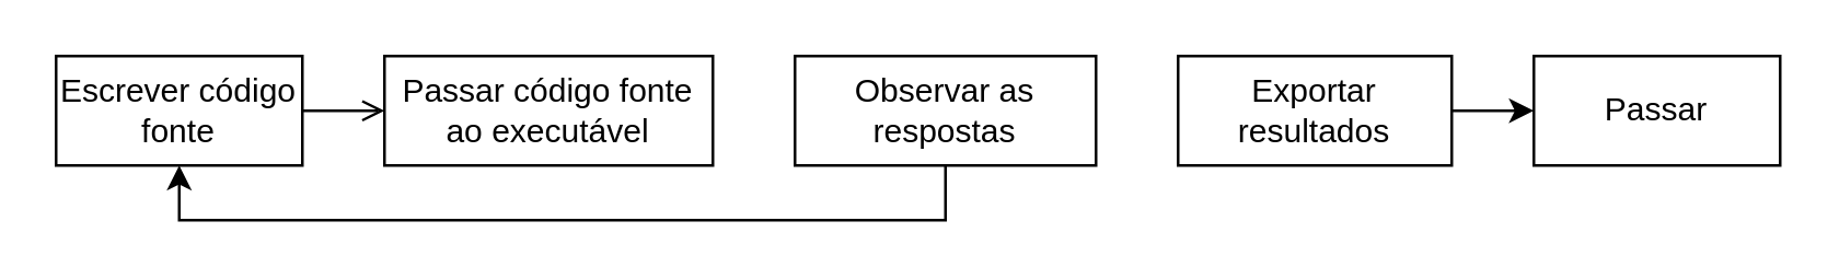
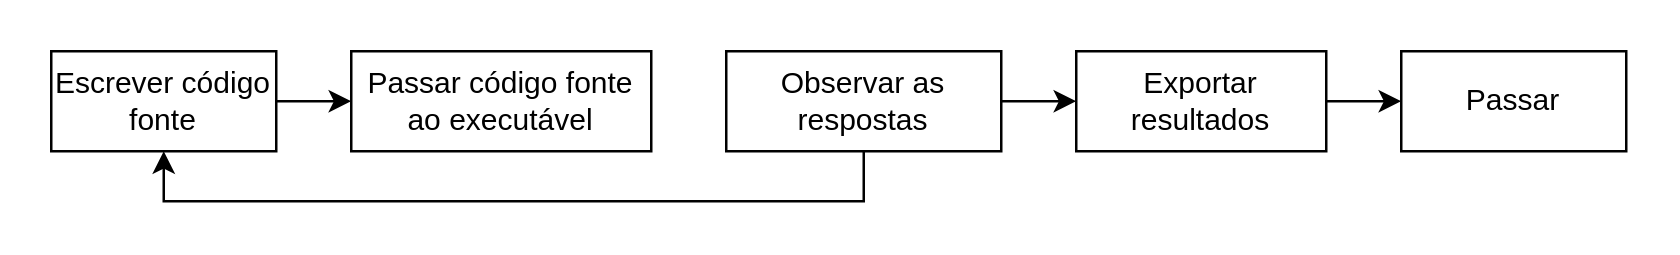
  <mxCell id="0" />
  <mxCell id="1" parent="0" />
- <mxCell id="2" style="edgeStyle=orthogonalEdgeStyle;rounded=0;orthogonalLoop=1;jettySize=auto;html=1;exitX=1;exitY=0.5;exitDx=0;exitDy=0;entryX=0;entryY=0.5;entryDx=0;entryDy=0;endArrow=open;" edge="1" parent="1" source="3" target="4"><mxGeometry relative="1" as="geometry" /></mxCell>
+ <mxCell id="2" style="edgeStyle=orthogonalEdgeStyle;rounded=0;orthogonalLoop=1;jettySize=auto;html=1;exitX=1;exitY=0.5;exitDx=0;exitDy=0;entryX=0;entryY=0.5;entryDx=0;entryDy=0;" edge="1" parent="1" source="3" target="4"><mxGeometry relative="1" as="geometry" /></mxCell>
  <mxCell id="3" value="Escrever código fonte" style="rounded=0;whiteSpace=wrap;html=1;" vertex="1" parent="1"><mxGeometry x="20" y="20" width="90" height="40" as="geometry" /></mxCell>
  <mxCell id="4" value="Passar código fonte ao executável" style="whiteSpace=wrap;html=1;" vertex="1" parent="1"><mxGeometry x="140" y="20" width="120" height="40" as="geometry" /></mxCell>
  <mxCell id="5" style="edgeStyle=orthogonalEdgeStyle;rounded=0;orthogonalLoop=1;jettySize=auto;html=1;entryX=0.5;entryY=1;entryDx=0;entryDy=0;" edge="1" parent="1" source="7" target="3"><mxGeometry relative="1" as="geometry"><Array as="points"><mxPoint x="345" y="80" /><mxPoint x="65" y="80" /></Array></mxGeometry></mxCell>
+ <mxCell id="6" style="edgeStyle=orthogonalEdgeStyle;rounded=0;orthogonalLoop=1;jettySize=auto;html=1;exitX=1;exitY=0.5;exitDx=0;exitDy=0;entryX=0;entryY=0.5;entryDx=0;entryDy=0;" edge="1" parent="1" source="7" target="9"><mxGeometry relative="1" as="geometry" /></mxCell>
  <mxCell id="7" value="Observar as respostas" style="whiteSpace=wrap;html=1;" vertex="1" parent="1"><mxGeometry x="290" y="20" width="110" height="40" as="geometry" /></mxCell>
  <mxCell id="8" value="" style="edgeStyle=orthogonalEdgeStyle;rounded=0;orthogonalLoop=1;jettySize=auto;html=1;" edge="1" parent="1" source="9" target="10"><mxGeometry relative="1" as="geometry" /></mxCell>
  <mxCell id="9" value="Exportar resultados" style="whiteSpace=wrap;html=1;" vertex="1" parent="1"><mxGeometry x="430" y="20" width="100" height="40" as="geometry" /></mxCell>
  <mxCell id="10" value="Passar" style="whiteSpace=wrap;html=1;" vertex="1" parent="1"><mxGeometry x="560" y="20" width="90" height="40" as="geometry" /></mxCell>
